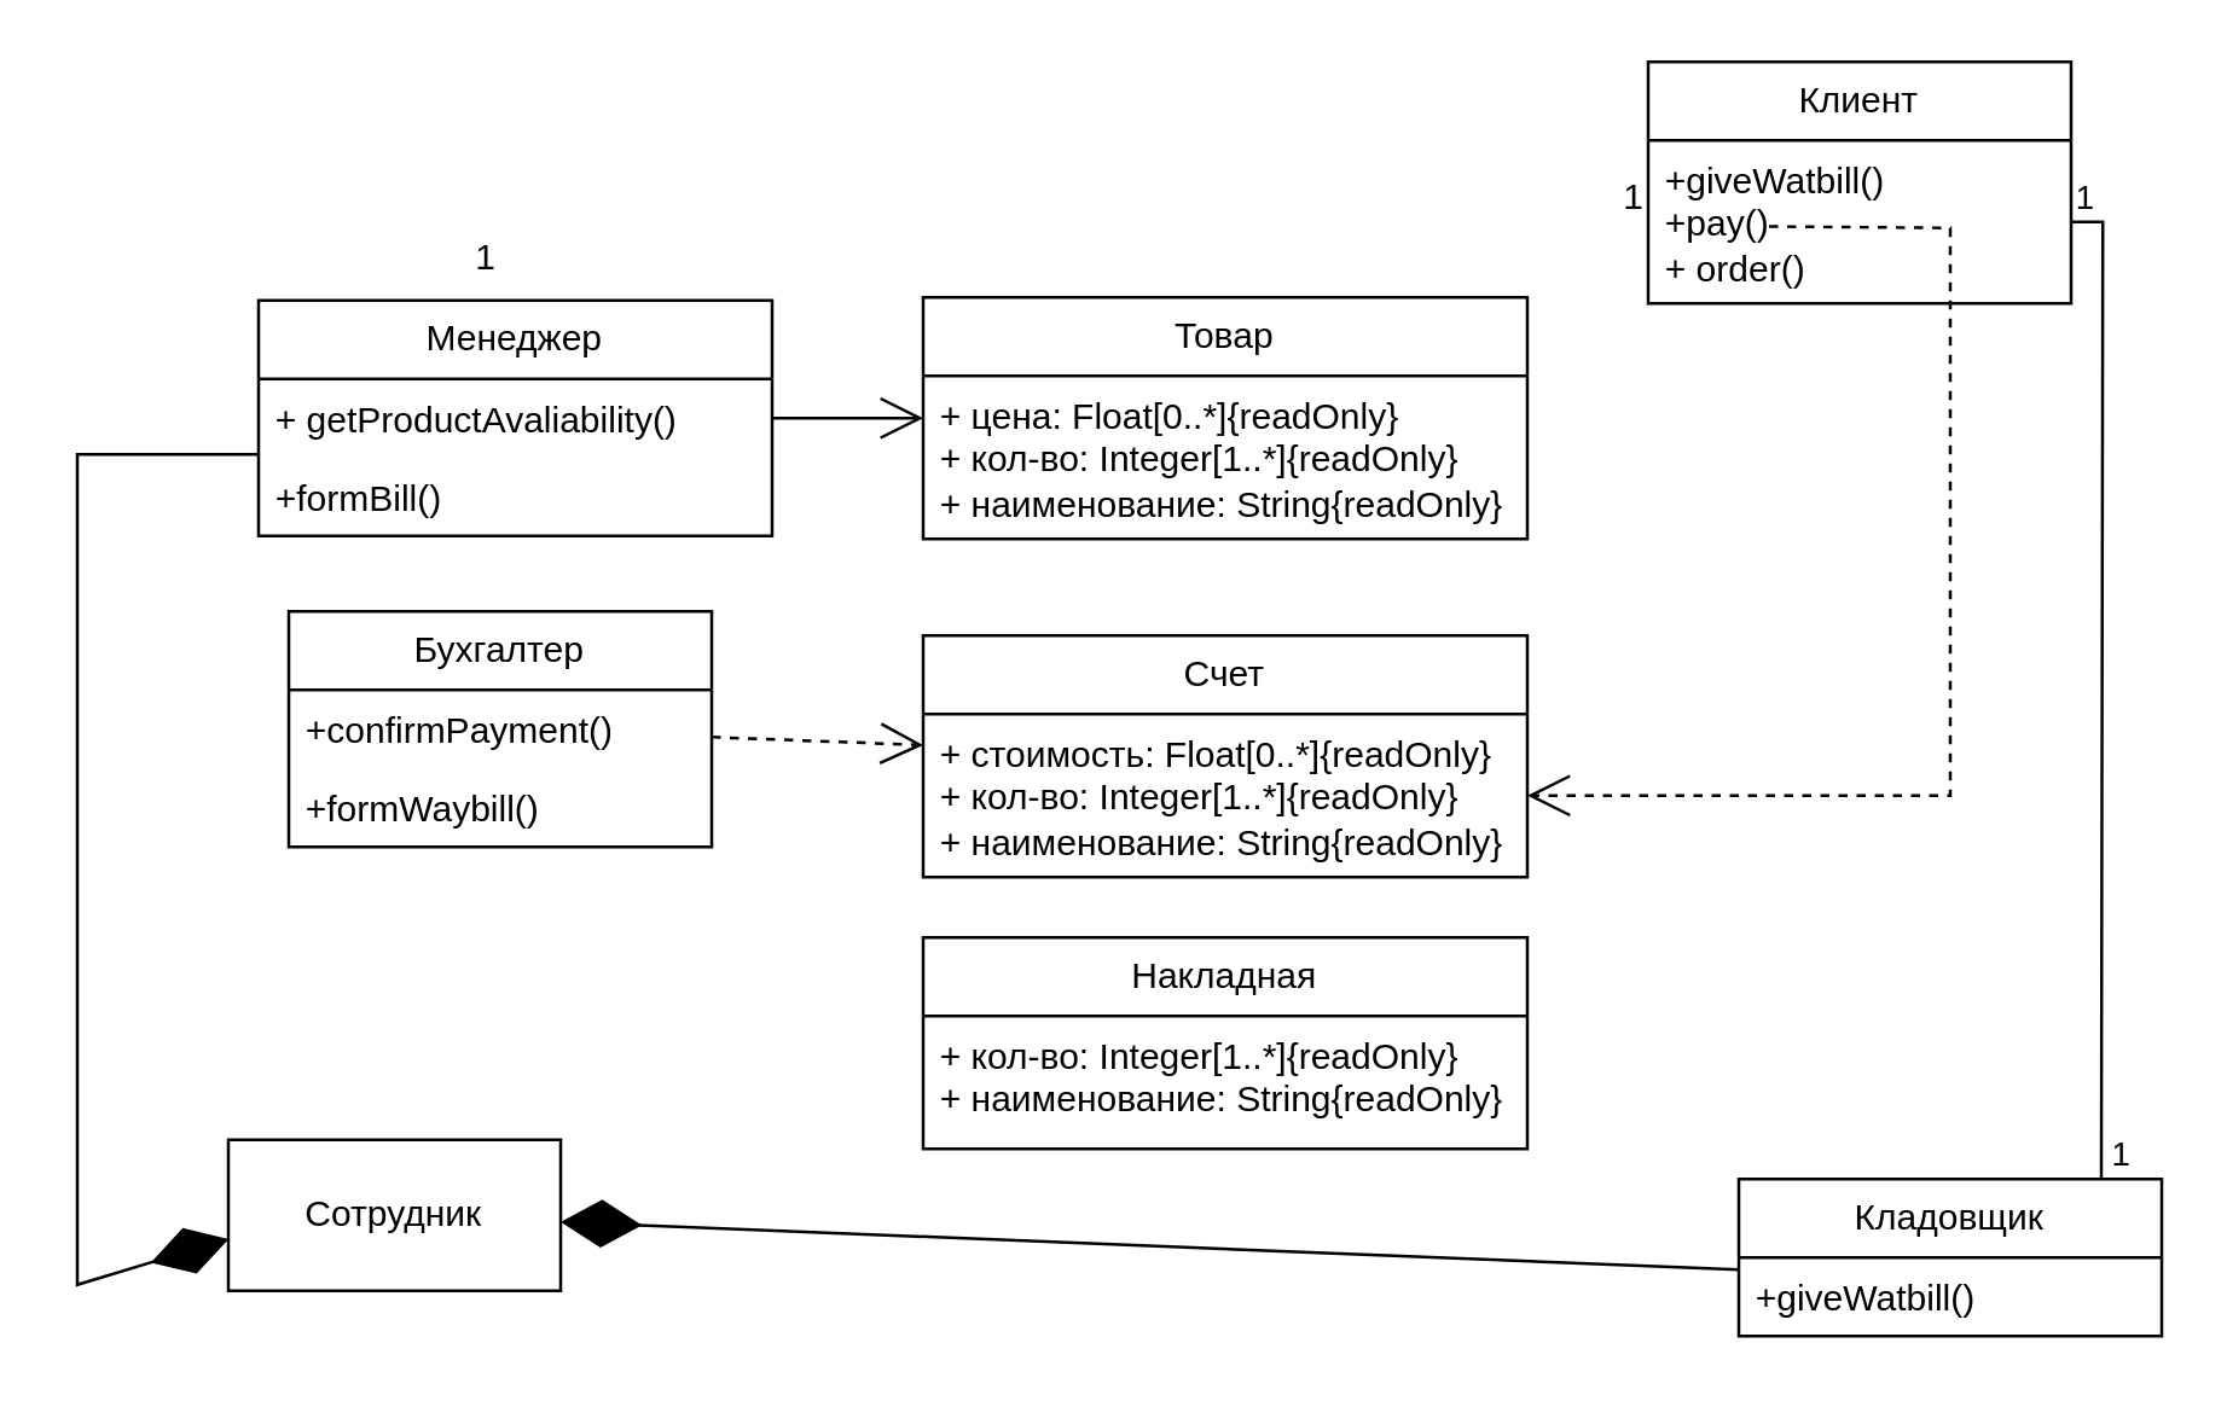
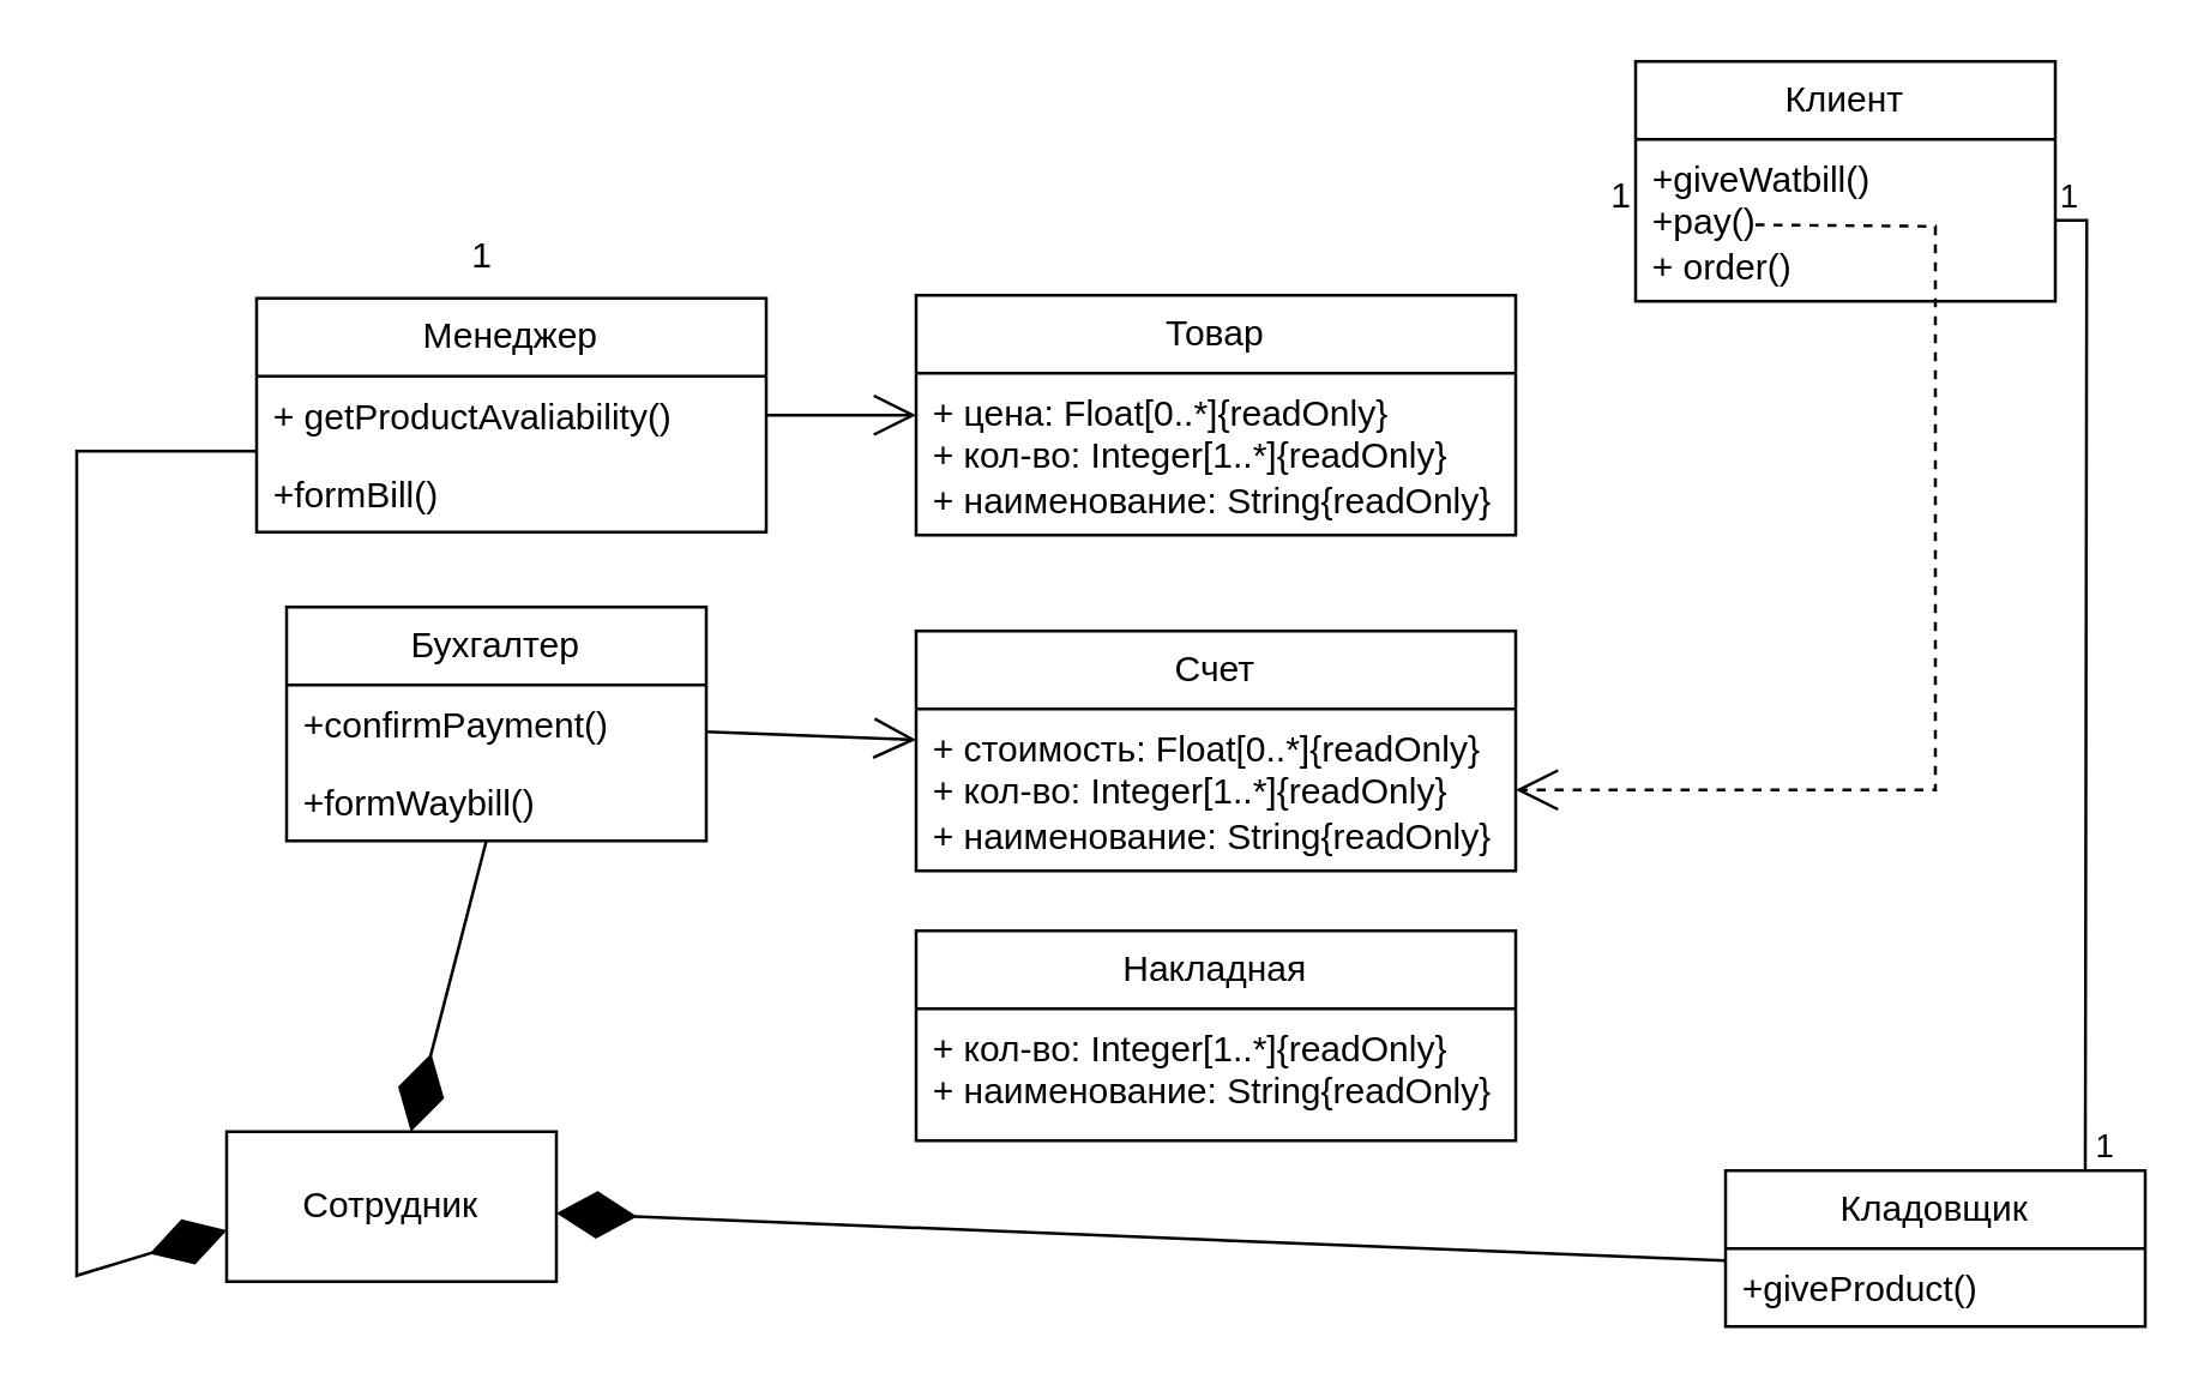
  <mxCell id="0" />
  <mxCell id="1" parent="0" />
  <mxCell id="2" value="Клиент" style="swimlane;fontStyle=0;childLayout=stackLayout;horizontal=1;startSize=26;fillColor=none;horizontalStack=0;resizeParent=1;resizeParentMax=0;resizeLast=0;collapsible=1;marginBottom=0;whiteSpace=wrap;html=1;" vertex="1" parent="1"><mxGeometry x="540" y="20" width="140" height="80" as="geometry" /></mxCell>
  <mxCell id="3" value="+giveWatbill()&lt;br&gt;+pay()&lt;br&gt;+ order()" style="text;strokeColor=none;fillColor=none;align=left;verticalAlign=top;spacingLeft=4;spacingRight=4;overflow=hidden;rotatable=0;points=[[0,0.5],[1,0.5]];portConstraint=eastwest;whiteSpace=wrap;html=1;" vertex="1" parent="2"><mxGeometry y="26" width="140" height="54" as="geometry" /></mxCell>
  <mxCell id="4" value="Товар" style="swimlane;fontStyle=0;childLayout=stackLayout;horizontal=1;startSize=26;fillColor=none;horizontalStack=0;resizeParent=1;resizeParentMax=0;resizeLast=0;collapsible=1;marginBottom=0;whiteSpace=wrap;html=1;" vertex="1" parent="1"><mxGeometry x="300" y="98" width="200" height="80" as="geometry" /></mxCell>
  <mxCell id="5" value="+ цена: Float[0..*]{readOnly}&amp;nbsp;&lt;br&gt;+ кол-во: Integer[1..*]{readOnly}&lt;br&gt;+ наименование: String{readOnly}" style="text;strokeColor=none;fillColor=none;align=left;verticalAlign=top;spacingLeft=4;spacingRight=4;overflow=hidden;rotatable=0;points=[[0,0.5],[1,0.5]];portConstraint=eastwest;whiteSpace=wrap;html=1;" vertex="1" parent="4"><mxGeometry y="26" width="200" height="54" as="geometry" /></mxCell>
  <mxCell id="6" value="Счет" style="swimlane;fontStyle=0;childLayout=stackLayout;horizontal=1;startSize=26;fillColor=none;horizontalStack=0;resizeParent=1;resizeParentMax=0;resizeLast=0;collapsible=1;marginBottom=0;whiteSpace=wrap;html=1;" vertex="1" parent="1"><mxGeometry x="300" y="210" width="200" height="80" as="geometry" /></mxCell>
  <mxCell id="7" value="+ стоимость: Float[0..*]{readOnly}&lt;br&gt;+ кол-во: Integer[1..*]{readOnly}&lt;br&gt;+ наименование: String{readOnly}" style="text;strokeColor=none;fillColor=none;align=left;verticalAlign=top;spacingLeft=4;spacingRight=4;overflow=hidden;rotatable=0;points=[[0,0.5],[1,0.5]];portConstraint=eastwest;whiteSpace=wrap;html=1;" vertex="1" parent="6"><mxGeometry y="26" width="200" height="54" as="geometry" /></mxCell>
  <mxCell id="8" value="Накладная" style="swimlane;fontStyle=0;childLayout=stackLayout;horizontal=1;startSize=26;fillColor=none;horizontalStack=0;resizeParent=1;resizeParentMax=0;resizeLast=0;collapsible=1;marginBottom=0;whiteSpace=wrap;html=1;" vertex="1" parent="1"><mxGeometry x="300" y="310" width="200" height="70" as="geometry" /></mxCell>
  <mxCell id="9" value="+ кол-во: Integer[1..*]{readOnly}&lt;br&gt;+ наименование: String{readOnly}" style="text;strokeColor=none;fillColor=none;align=left;verticalAlign=top;spacingLeft=4;spacingRight=4;overflow=hidden;rotatable=0;points=[[0,0.5],[1,0.5]];portConstraint=eastwest;whiteSpace=wrap;html=1;" vertex="1" parent="8"><mxGeometry y="26" width="200" height="44" as="geometry" /></mxCell>
  <mxCell id="10" value="" style="endArrow=open;dashed=1;endFill=0;endSize=12;html=1;rounded=0;" edge="1" parent="1" target="7"><mxGeometry width="160" relative="1" as="geometry"><mxPoint x="580" y="74.5" as="sourcePoint" /><mxPoint x="480" y="370" as="targetPoint" /><Array as="points"><mxPoint x="640" y="75" /><mxPoint x="640" y="263" /></Array></mxGeometry></mxCell>
  <mxCell id="11" value="Бухгалтер" style="swimlane;fontStyle=0;childLayout=stackLayout;horizontal=1;startSize=26;fillColor=none;horizontalStack=0;resizeParent=1;resizeParentMax=0;resizeLast=0;collapsible=1;marginBottom=0;whiteSpace=wrap;html=1;" vertex="1" parent="1"><mxGeometry x="90" y="202" width="140" height="78" as="geometry" /></mxCell>
  <mxCell id="12" value="+confirmPayment()" style="text;strokeColor=none;fillColor=none;align=left;verticalAlign=top;spacingLeft=4;spacingRight=4;overflow=hidden;rotatable=0;points=[[0,0.5],[1,0.5]];portConstraint=eastwest;whiteSpace=wrap;html=1;" vertex="1" parent="11"><mxGeometry y="26" width="140" height="26" as="geometry" /></mxCell>
  <mxCell id="13" value="+formWaybill()" style="text;strokeColor=none;fillColor=none;align=left;verticalAlign=top;spacingLeft=4;spacingRight=4;overflow=hidden;rotatable=0;points=[[0,0.5],[1,0.5]];portConstraint=eastwest;whiteSpace=wrap;html=1;" vertex="1" parent="11"><mxGeometry y="52" width="140" height="26" as="geometry" /></mxCell>
  <mxCell id="14" value="Менеджер" style="swimlane;fontStyle=0;childLayout=stackLayout;horizontal=1;startSize=26;fillColor=none;horizontalStack=0;resizeParent=1;resizeParentMax=0;resizeLast=0;collapsible=1;marginBottom=0;whiteSpace=wrap;html=1;" vertex="1" parent="1"><mxGeometry x="80" y="99" width="170" height="78" as="geometry" /></mxCell>
  <mxCell id="15" value="+ getProductAvaliability()" style="text;strokeColor=none;fillColor=none;align=left;verticalAlign=top;spacingLeft=4;spacingRight=4;overflow=hidden;rotatable=0;points=[[0,0.5],[1,0.5]];portConstraint=eastwest;whiteSpace=wrap;html=1;" vertex="1" parent="14"><mxGeometry y="26" width="170" height="26" as="geometry" /></mxCell>
  <mxCell id="16" value="+formBill()" style="text;strokeColor=none;fillColor=none;align=left;verticalAlign=top;spacingLeft=4;spacingRight=4;overflow=hidden;rotatable=0;points=[[0,0.5],[1,0.5]];portConstraint=eastwest;whiteSpace=wrap;html=1;" vertex="1" parent="14"><mxGeometry y="52" width="170" height="26" as="geometry" /></mxCell>
  <mxCell id="17" value="Кладовщик" style="swimlane;fontStyle=0;childLayout=stackLayout;horizontal=1;startSize=26;fillColor=none;horizontalStack=0;resizeParent=1;resizeParentMax=0;resizeLast=0;collapsible=1;marginBottom=0;whiteSpace=wrap;html=1;" vertex="1" parent="1"><mxGeometry x="570" y="390" width="140" height="52" as="geometry" /></mxCell>
  <mxCell id="18" value="" style="endArrow=diamondThin;endFill=1;endSize=24;html=1;rounded=0;" edge="1" parent="17" target="20"><mxGeometry width="160" relative="1" as="geometry"><mxPoint y="30" as="sourcePoint" /><mxPoint x="160" y="30" as="targetPoint" /></mxGeometry></mxCell>
- <mxCell id="19" value="+giveWatbill()" style="text;strokeColor=none;fillColor=none;align=left;verticalAlign=top;spacingLeft=4;spacingRight=4;overflow=hidden;rotatable=0;points=[[0,0.5],[1,0.5]];portConstraint=eastwest;whiteSpace=wrap;html=1;" vertex="1" parent="17"><mxGeometry y="26" width="140" height="26" as="geometry" /></mxCell>
+ <mxCell id="19" value="+giveProduct()" style="text;strokeColor=none;fillColor=none;align=left;verticalAlign=top;spacingLeft=4;spacingRight=4;overflow=hidden;rotatable=0;points=[[0,0.5],[1,0.5]];portConstraint=eastwest;whiteSpace=wrap;html=1;" vertex="1" parent="17"><mxGeometry y="26" width="140" height="26" as="geometry" /></mxCell>
  <mxCell id="20" value="Сотрудник" style="html=1;whiteSpace=wrap;" vertex="1" parent="1"><mxGeometry x="70" y="377" width="110" height="50" as="geometry" /></mxCell>
+ <mxCell id="21" value="" style="endArrow=diamondThin;endFill=1;endSize=24;html=1;rounded=0;" edge="1" parent="1" source="13" target="20"><mxGeometry width="160" relative="1" as="geometry"><mxPoint x="140" y="300" as="sourcePoint" /><mxPoint x="300" y="300" as="targetPoint" /></mxGeometry></mxCell>
  <mxCell id="22" value="" style="endArrow=diamondThin;endFill=1;endSize=24;html=1;rounded=0;exitX=0;exitY=0.25;exitDx=0;exitDy=0;entryX=0.001;entryY=0.657;entryDx=0;entryDy=0;entryPerimeter=0;" edge="1" parent="1" target="20"><mxGeometry width="160" relative="1" as="geometry"><mxPoint x="80" y="150" as="sourcePoint" /><mxPoint x="-10" y="150" as="targetPoint" /><Array as="points"><mxPoint x="20" y="150" /><mxPoint x="20" y="425" /></Array></mxGeometry></mxCell>
  <mxCell id="23" value="" style="endArrow=none;html=1;edgeStyle=orthogonalEdgeStyle;rounded=0;exitX=1;exitY=0.5;exitDx=0;exitDy=0;" edge="1" parent="1" source="3"><mxGeometry relative="1" as="geometry"><mxPoint x="680" y="70" as="sourcePoint" /><mxPoint x="690" y="390" as="targetPoint" /></mxGeometry></mxCell>
  <mxCell id="24" value="1" style="edgeLabel;resizable=0;html=1;align=left;verticalAlign=bottom;" connectable="0" vertex="1" parent="23"><mxGeometry x="-1" relative="1" as="geometry" /></mxCell>
  <mxCell id="25" value="1" style="edgeLabel;resizable=0;html=1;align=right;verticalAlign=bottom;" connectable="0" vertex="1" parent="23"><mxGeometry x="1" relative="1" as="geometry"><mxPoint x="10" as="offset" /></mxGeometry></mxCell>
  <mxCell id="26" value="1" style="text;html=1;align=center;verticalAlign=middle;resizable=0;points=[];autosize=1;strokeColor=none;fillColor=none;" vertex="1" parent="1"><mxGeometry x="520" y="50" width="30" height="30" as="geometry" /></mxCell>
  <mxCell id="27" value="1" style="text;html=1;align=center;verticalAlign=middle;resizable=0;points=[];autosize=1;strokeColor=none;fillColor=none;" vertex="1" parent="1"><mxGeometry x="140" y="70" width="30" height="30" as="geometry" /></mxCell>
  <mxCell id="28" value="" style="endArrow=open;dashed=0;endFill=0;endSize=12;html=1;rounded=0;" edge="1" parent="1" source="14" target="4"><mxGeometry width="160" relative="1" as="geometry"><mxPoint x="220" y="140" as="sourcePoint" /><mxPoint x="300" y="150" as="targetPoint" /></mxGeometry></mxCell>
- <mxCell id="29" value="" style="endArrow=open;dashed=1;endFill=0;endSize=12;html=1;rounded=0;" edge="1" parent="1" source="11" target="6"><mxGeometry width="160" relative="1" as="geometry"><mxPoint x="200" y="240" as="sourcePoint" /><mxPoint x="300" y="246" as="targetPoint" /></mxGeometry></mxCell>
+ <mxCell id="29" value="" style="endArrow=open;dashed=0;endFill=0;endSize=12;html=1;rounded=0;" edge="1" parent="1" source="11" target="6"><mxGeometry width="160" relative="1" as="geometry"><mxPoint x="200" y="240" as="sourcePoint" /><mxPoint x="300" y="246" as="targetPoint" /></mxGeometry></mxCell>
